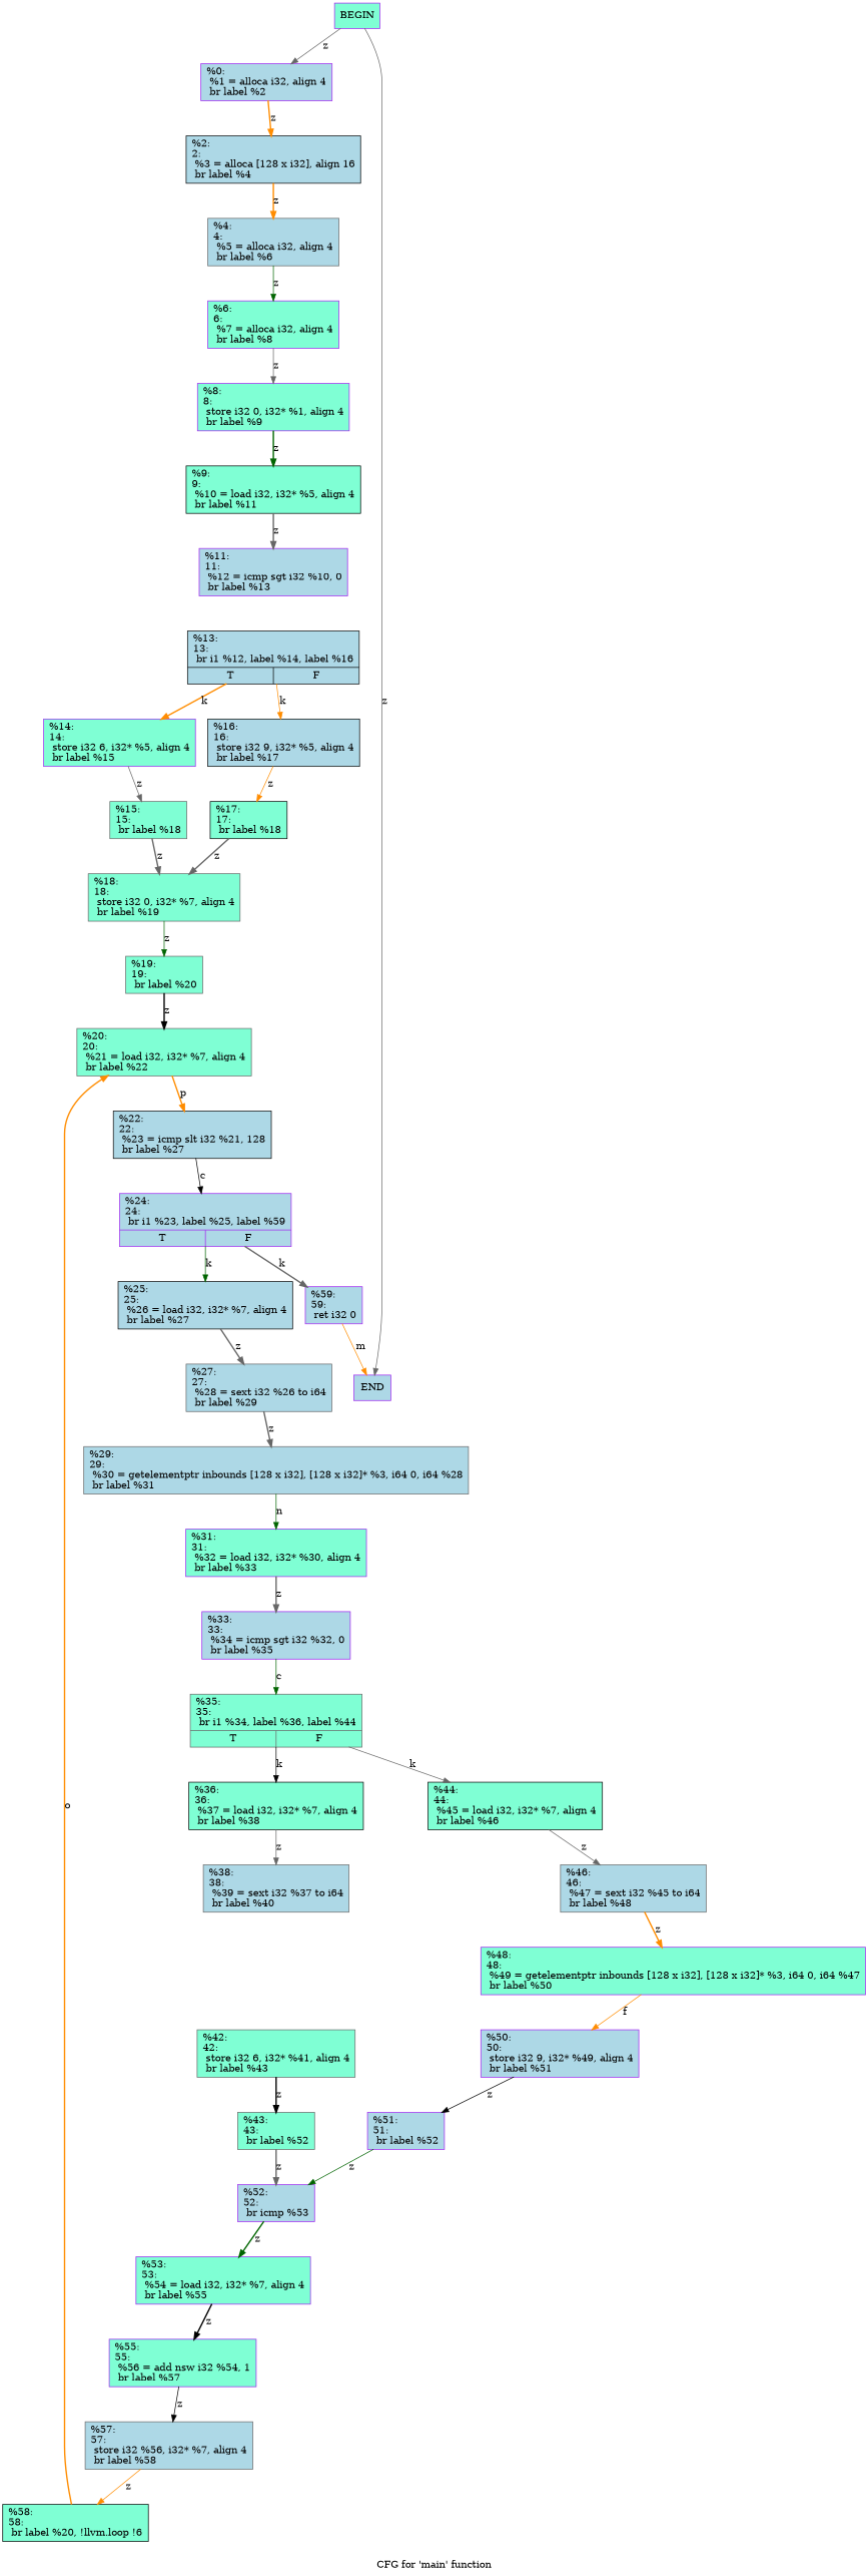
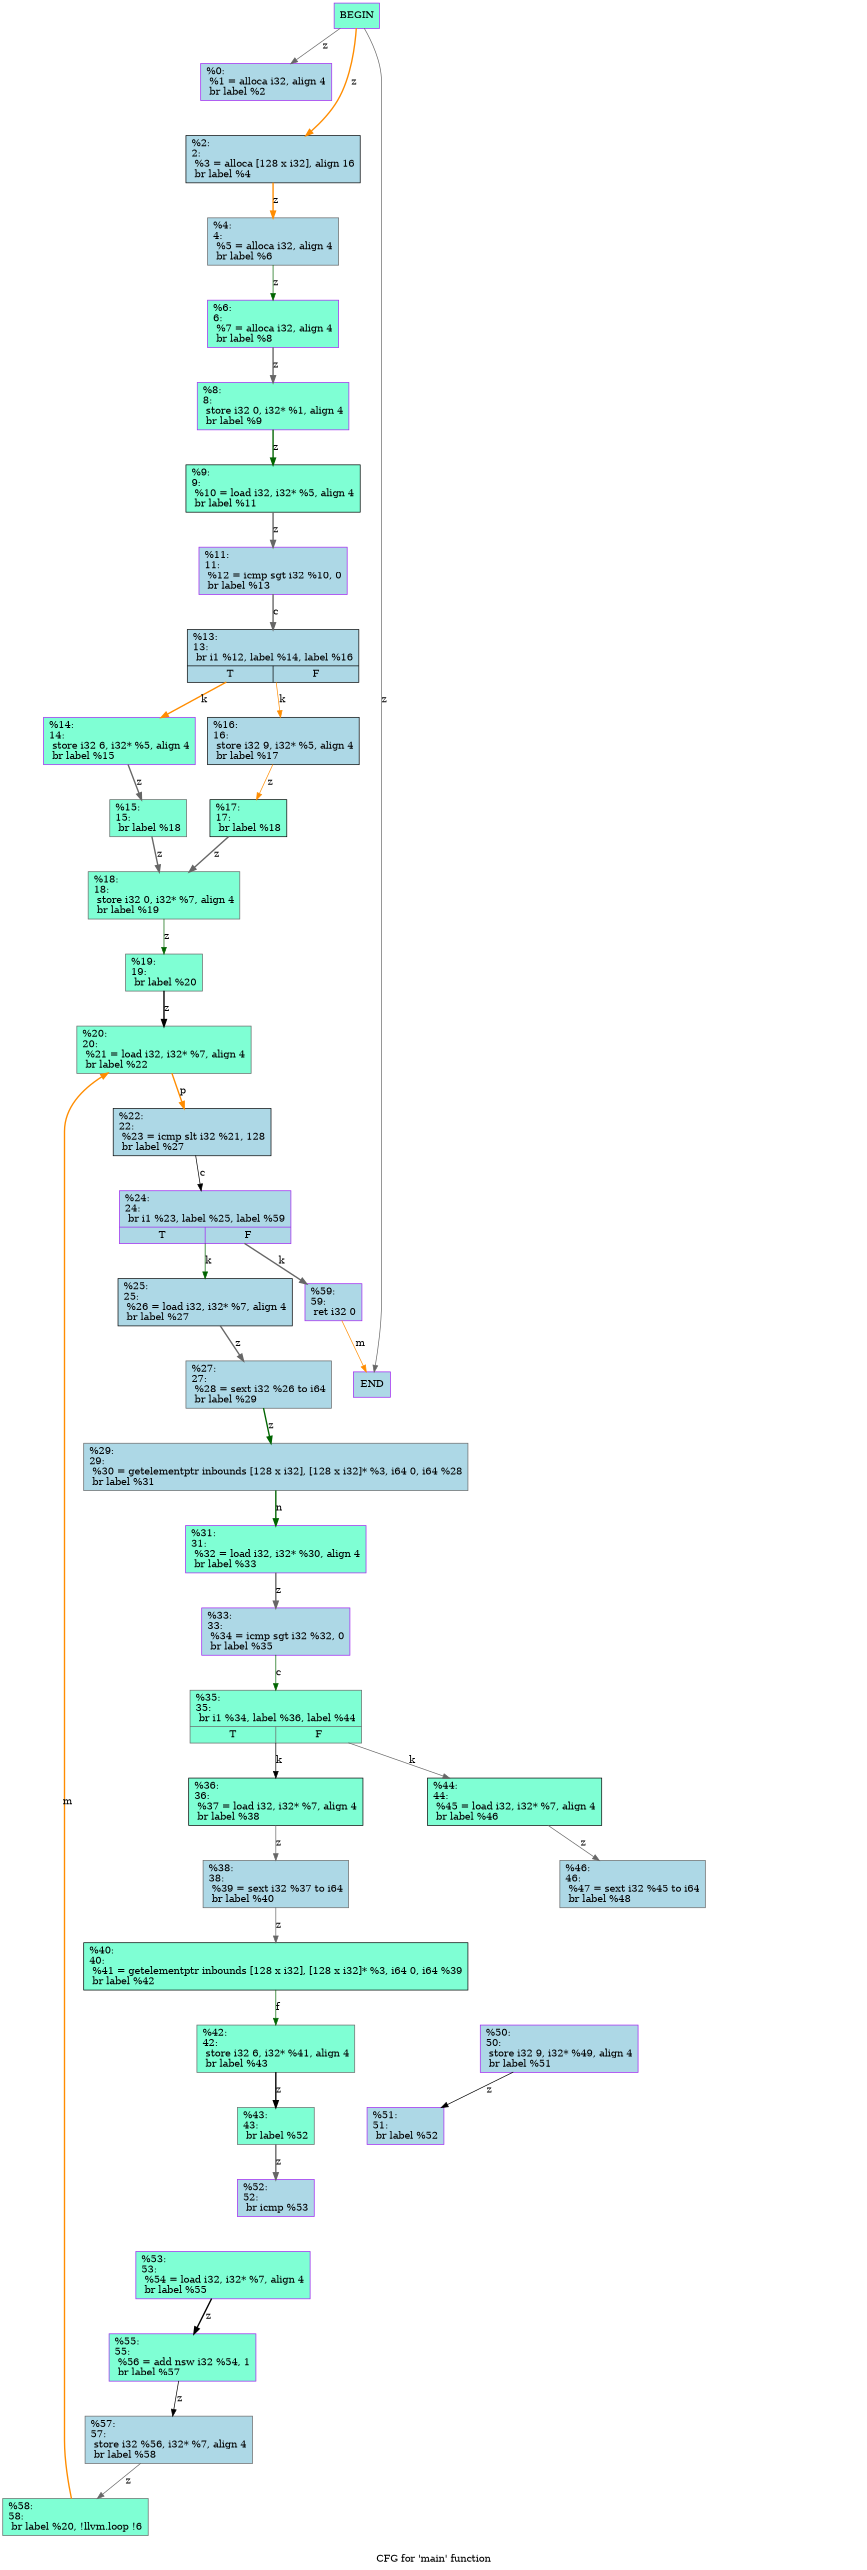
  digraph {
    label="CFG for 'main' function"
    node [color=purple fillcolor=aquamarine shape=record style=filled]
    edge [color=gray40 style=bold]
    n1 [label=BEGIN]
    n2 [fillcolor=lightblue label="{%0:\l  %1 = alloca i32, align 4\l  br label %2\l}"]
    n3 [fillcolor=lightblue label=END]
    n4 [color=black fillcolor=lightblue label="{%2:\l2:                                                \l  %3 = alloca [128 x i32], align 16\l  br label %4\l}"]
    n5 [color=gray40 fillcolor=lightblue label="{%4:\l4:                                                \l  %5 = alloca i32, align 4\l  br label %6\l}"]
    n6 [label="{%6:\l6:                                                \l  %7 = alloca i32, align 4\l  br label %8\l}"]
    n7 [label="{%8:\l8:                                                \l  store i32 0, i32* %1, align 4\l  br label %9\l}"]
    n8 [color=black label="{%9:\l9:                                                \l  %10 = load i32, i32* %5, align 4\l  br label %11\l}"]
    n9 [fillcolor=lightblue label="{%11:\l11:                                               \l  %12 = icmp sgt i32 %10, 0\l  br label %13\l}"]
    n10 [color=black fillcolor=lightblue label="{%13:\l13:                                               \l  br i1 %12, label %14, label %16\l|{<s0>T|<s1>F}}"]
    n11 [label="{%14:\l14:                                               \l  store i32 6, i32* %5, align 4\l  br label %15\l}"]
    n12 [color=black fillcolor=lightblue label="{%16:\l16:                                               \l  store i32 9, i32* %5, align 4\l  br label %17\l}"]
    n13 [color=gray40 label="{%15:\l15:                                               \l  br label %18\l}"]
    n14 [color=black label="{%17:\l17:                                               \l  br label %18\l}"]
    n15 [color=gray40 label="{%18:\l18:                                               \l  store i32 0, i32* %7, align 4\l  br label %19\l}"]
    n16 [color=gray40 label="{%19:\l19:                                               \l  br label %20\l}"]
    n17 [color=gray40 label="{%20:\l20:                                               \l  %21 = load i32, i32* %7, align 4\l  br label %22\l}"]
    n18 [color=black fillcolor=lightblue label="{%22:\l22:                                               \l  %23 = icmp slt i32 %21, 128\l  br label %27\l}"]
    n19 [fillcolor=lightblue label="{%24:\l24:                                               \l  br i1 %23, label %25, label %59\l|{<s0>T|<s1>F}}"]
    n20 [color=black fillcolor=lightblue label="{%25:\l25:                                               \l  %26 = load i32, i32* %7, align 4\l  br label %27\l}"]
    n21 [fillcolor=lightblue label="{%59:\l59:                                               \l  ret i32 0\l}"]
    n22 [color=gray40 fillcolor=lightblue label="{%27:\l27:                                               \l  %28 = sext i32 %26 to i64\l  br label %29\l}"]
    n23 [color=gray40 fillcolor=lightblue label="{%29:\l29:                                               \l  %30 = getelementptr inbounds [128 x i32], [128 x i32]* %3, i64 0, i64 %28\l  br label %31\l}"]
    n24 [label="{%31:\l31:                                               \l  %32 = load i32, i32* %30, align 4\l  br label %33\l}"]
    n25 [fillcolor=lightblue label="{%33:\l33:                                               \l  %34 = icmp sgt i32 %32, 0\l  br label %35\l}"]
    n26 [color=gray40 label="{%35:\l35:                                               \l  br i1 %34, label %36, label %44\l|{<s0>T|<s1>F}}"]
    n27 [color=black label="{%36:\l36:                                               \l  %37 = load i32, i32* %7, align 4\l  br label %38\l}"]
    n28 [color=black label="{%44:\l44:                                               \l  %45 = load i32, i32* %7, align 4\l  br label %46\l}"]
    n29 [color=gray40 fillcolor=lightblue label="{%38:\l38:                                               \l  %39 = sext i32 %37 to i64\l  br label %40\l}"]
    n30 [color=gray40 fillcolor=lightblue label="{%46:\l46:                                               \l  %47 = sext i32 %45 to i64\l  br label %48\l}"]
-   n32 [label="{%48:\l48:                                               \l  %49 = getelementptr inbounds [128 x i32], [128 x i32]* %3, i64 0, i64 %47\l  br label %50\l}"]
+   n31 [color=black label="{%40:\l40:                                               \l  %41 = getelementptr inbounds [128 x i32], [128 x i32]* %3, i64 0, i64 %39\l  br label %42\l}"]
    n33 [color=gray40 label="{%42:\l42:                                               \l  store i32 6, i32* %41, align 4\l  br label %43\l}"]
    n34 [color=gray40 label="{%43:\l43:                                               \l  br label %52\l}"]
    n35 [fillcolor=lightblue label="{%52:\l52:                                               \l  br icmp %53\l}"]
    n36 [label="{%53:\l53:                                               \l  %54 = load i32, i32* %7, align 4\l  br label %55\l}"]
    n37 [label="{%55:\l55:                                               \l  %56 = add nsw i32 %54, 1\l  br label %57\l}"]
    n38 [fillcolor=lightblue label="{%50:\l50:                                               \l  store i32 9, i32* %49, align 4\l  br label %51\l}"]
    n39 [fillcolor=lightblue label="{%51:\l51:                                               \l  br label %52\l}"]
    n40 [color=gray40 fillcolor=lightblue label="{%57:\l57:                                               \l  store i32 %56, i32* %7, align 4\l  br label %58\l}"]
-   n41 [color=black label="{%58:\l58:                                               \l  br label %20, !llvm.loop !6\l}"]
+   n41 [color=gray40 label="{%58:\l58:                                               \l  br label %20, !llvm.loop !6\l}"]
    n1 -> n2 [label=z style=solid]
    n1 -> n3 [label=z style=solid]
-   n2 -> n4 [color=darkorange label=z]
+   n1 -> n4 [color=darkorange label=z]
    n4 -> n5 [color=darkorange label=z]
    n5 -> n6 [color=darkgreen label=z style=solid]
-   n6 -> n7 [label=z style=solid]
+   n6 -> n7 [label=z]
    n7 -> n8 [color=darkgreen label=z]
    n8 -> n9 [label=z]
+   n9 -> n10 [label=c]
    n10 -> n11 [color=darkorange label=k]
    n10 -> n12 [color=darkorange label=k style=solid]
-   n11 -> n13 [label=z style=solid]
+   n11 -> n13 [label=z]
    n12 -> n14 [color=darkorange label=z style=solid]
    n13 -> n15 [label=z]
    n14 -> n15 [label=z]
    n15 -> n16 [color=darkgreen label=z style=solid]
    n16 -> n17 [color=black label=z]
    n17 -> n18 [color=darkorange label=p]
    n18 -> n19 [color=black label=c style=solid]
    n19 -> n20 [color=darkgreen label=k style=solid]
    n19 -> n21 [label=k]
    n20 -> n22 [label=z]
    n21 -> n3 [color=darkorange label=m style=solid]
-   n22 -> n23 [label=z]
-   n23 -> n24 [color=darkgreen label=n style=solid]
+   n22 -> n23 [color=darkgreen label=z]
+   n23 -> n24 [color=darkgreen label=n]
    n24 -> n25 [label=z]
    n25 -> n26 [color=darkgreen label=c style=solid]
    n26 -> n27 [color=black label=k style=solid]
    n26 -> n28 [label=k style=solid]
    n27 -> n29 [label=z style=solid]
    n28 -> n30 [label=z style=solid]
-   n30 -> n32 [color=darkorange label=z]
-   n32 -> n38 [color=darkorange label=f style=solid]
+   n29 -> n31 [label=z style=solid]
+   n31 -> n33 [color=darkgreen label=f style=solid]
    n33 -> n34 [color=black label=z]
    n34 -> n35 [label=z]
-   n35 -> n36 [color=darkgreen label=z]
    n36 -> n37 [color=black label=z]
    n37 -> n40 [color=black label=z style=solid]
    n38 -> n39 [color=black label=z style=solid]
-   n39 -> n35 [color=darkgreen label=z style=solid]
-   n40 -> n41 [color=darkorange label=z style=solid]
-   n41 -> n17 [color=darkorange label=o]
+   n40 -> n41 [label=z style=solid]
+   n41 -> n17 [color=darkorange label=m]
  }
